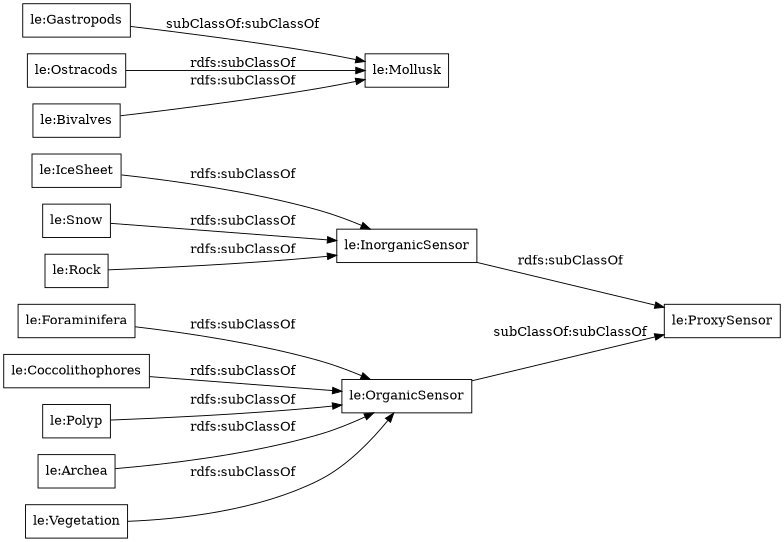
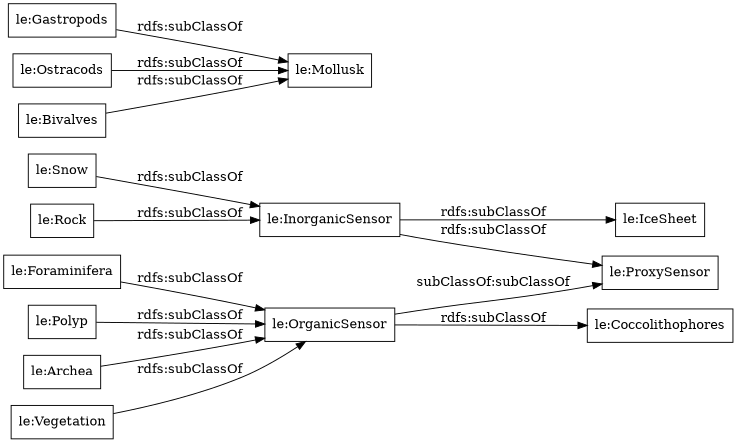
  digraph {
    rankdir=LR
    node [color=black shape=rectangle]
    "le:OrganicSensor"
    "le:ProxySensor"
    "le:Foraminifera"
    "le:InorganicSensor"
    "le:IceSheet"
    "le:Snow"
    "le:Coccolithophores"
    "le:Gastropods"
    "le:Mollusk"
    "le:Polyp"
    "le:Ostracods"
    "le:Rock"
    "le:Archea"
    "le:Vegetation"
    "le:Bivalves"
    "le:OrganicSensor" -> "le:ProxySensor" [label="subClassOf:subClassOf"]
    "le:Foraminifera" -> "le:OrganicSensor" [label="rdfs:subClassOf"]
    "le:InorganicSensor" -> "le:ProxySensor" [label="rdfs:subClassOf"]
-   "le:IceSheet" -> "le:InorganicSensor" [label="rdfs:subClassOf"]
+   "le:InorganicSensor" -> "le:IceSheet" [label="rdfs:subClassOf"]
    "le:Snow" -> "le:InorganicSensor" [label="rdfs:subClassOf"]
-   "le:Coccolithophores" -> "le:OrganicSensor" [label="rdfs:subClassOf"]
-   "le:Gastropods" -> "le:Mollusk" [label="subClassOf:subClassOf"]
+   "le:OrganicSensor" -> "le:Coccolithophores" [label="rdfs:subClassOf"]
+   "le:Gastropods" -> "le:Mollusk" [label="rdfs:subClassOf"]
    "le:Polyp" -> "le:OrganicSensor" [label="rdfs:subClassOf"]
    "le:Ostracods" -> "le:Mollusk" [label="rdfs:subClassOf"]
    "le:Rock" -> "le:InorganicSensor" [label="rdfs:subClassOf"]
    "le:Archea" -> "le:OrganicSensor" [label="rdfs:subClassOf"]
    "le:Vegetation" -> "le:OrganicSensor" [label="rdfs:subClassOf"]
    "le:Bivalves" -> "le:Mollusk" [label="rdfs:subClassOf"]
  }
